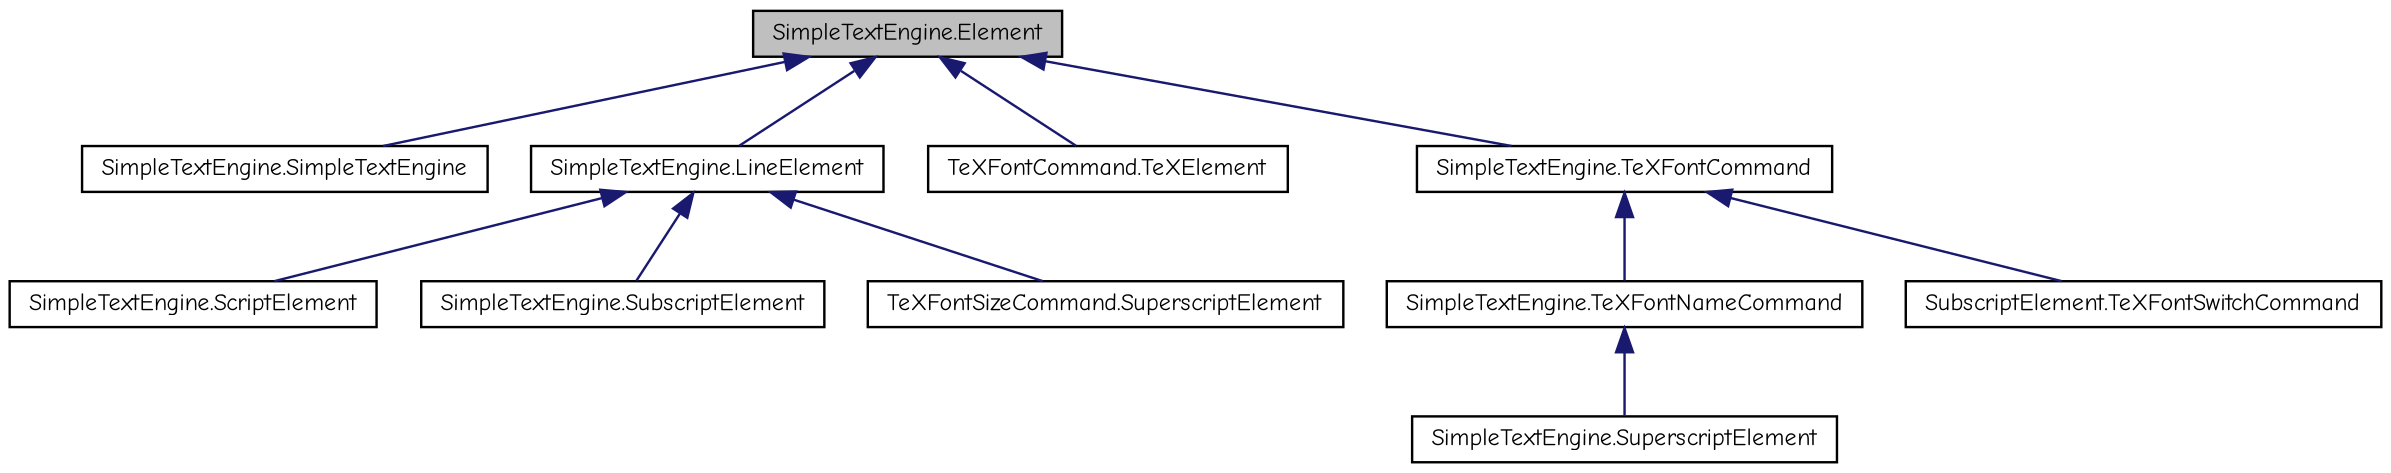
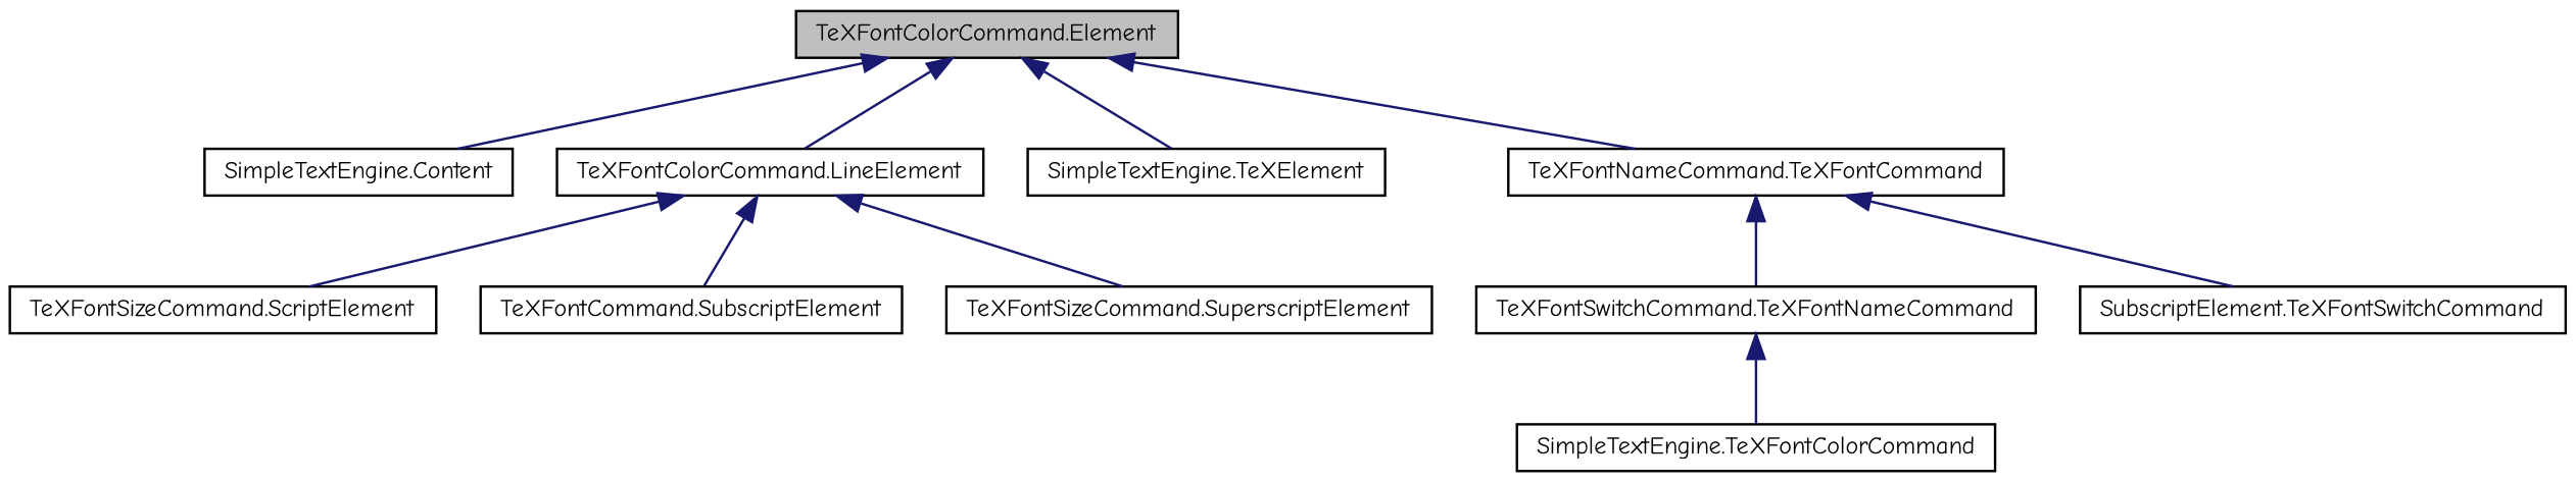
  digraph {
    fontname="Comic Neue"
    rankdir=TB
    node [color=black fillcolor=white fontname="Comic Neue" fontsize=10 shape=record style=filled]
    edge [color=midnightblue dir=back fontname="Comic Neue" fontsize=10 labelfontname=FreeSans labelfontsize=10 style=solid]
-   n1 [fillcolor=grey75 fontcolor=black height=0.2 label="SimpleTextEngine.Element" width=0.4]
-   n2 [height=0.2 label="SimpleTextEngine.SimpleTextEngine" width=0.4]
-   n3 [height=0.2 label="SimpleTextEngine.LineElement" width=0.4]
-   n4 [height=0.2 label="TeXFontCommand.TeXElement" width=0.4]
-   n5 [height=0.2 label="SimpleTextEngine.TeXFontCommand" width=0.4]
-   n6 [height=0.2 label="SimpleTextEngine.ScriptElement" width=0.4]
-   n7 [height=0.2 label="SimpleTextEngine.SubscriptElement" width=0.4]
+   n1 [fillcolor=grey75 fontcolor=black height=0.2 label="TeXFontColorCommand.Element" width=0.4]
+   n2 [height=0.2 label="SimpleTextEngine.Content" width=0.4]
+   n3 [height=0.2 label="TeXFontColorCommand.LineElement" width=0.4]
+   n4 [height=0.2 label="SimpleTextEngine.TeXElement" width=0.4]
+   n5 [height=0.2 label="TeXFontNameCommand.TeXFontCommand" width=0.4]
+   n6 [height=0.2 label="TeXFontSizeCommand.ScriptElement" width=0.4]
+   n7 [height=0.2 label="TeXFontCommand.SubscriptElement" width=0.4]
    n8 [height=0.2 label="TeXFontSizeCommand.SuperscriptElement" width=0.4]
-   n9 [height=0.2 label="SimpleTextEngine.TeXFontNameCommand" width=0.4]
+   n9 [height=0.2 label="TeXFontSwitchCommand.TeXFontNameCommand" width=0.4]
    n10 [height=0.2 label="SubscriptElement.TeXFontSwitchCommand" width=0.4]
-   n11 [height=0.2 label="SimpleTextEngine.SuperscriptElement" width=0.4]
+   n11 [height=0.2 label="SimpleTextEngine.TeXFontColorCommand" width=0.4]
    n1 -> n2
    n1 -> n3
    n1 -> n4
    n1 -> n5
    n3 -> n6
    n3 -> n7
    n3 -> n8
    n5 -> n9
    n5 -> n10
    n9 -> n11
  }
